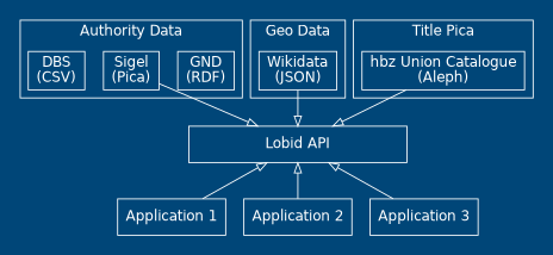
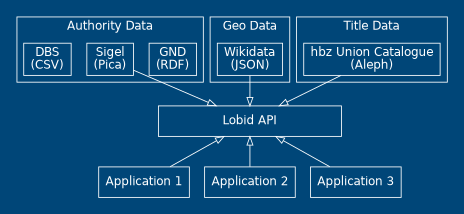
  digraph {
    bgcolor="#004678"
    color=white
    compound=true
    fontcolor=white
    fontname=helvetica
    rankdir=TD
    splines=false
    node [color=white fontcolor=white fontname=helvetica shape=box]
    edge [arrowhead=empty arrowtail=empty color=white fontcolor=white fontname=helvetica]
    n1 [label="hbz Union Catalogue\n(Aleph)"]
    n2 [label="Wikidata\n(JSON)"]
    n3 [label="GND\n(RDF)"]
    n4 [label="Sigel\n(Pica)"]
    n5 [label="DBS\n(CSV)"]
    n6 [label="Lobid API" width=3]
    n7 [label="Application 1"]
    n8 [label="Application 2"]
    n9 [label="Application 3"]
    subgraph cluster_1 {
      style=invis
      n6
      n7
      n8
      n9
      subgraph cluster_2 {
-       label="Title Pica"
+       label="Title Data"
        style=solid
        n1
      }
      subgraph cluster_3 {
        label="Geo Data"
        style=solid
        n2
      }
      subgraph cluster_4 {
        label="Authority Data"
        style=solid
        n3
        n4
        n5
      }
    }
    n1 -> n6
    n2 -> n6
    n4 -> n6
    n6 -> n7 [dir=back]
    n6 -> n8 [dir=back]
    n6 -> n9 [dir=back]
  }
